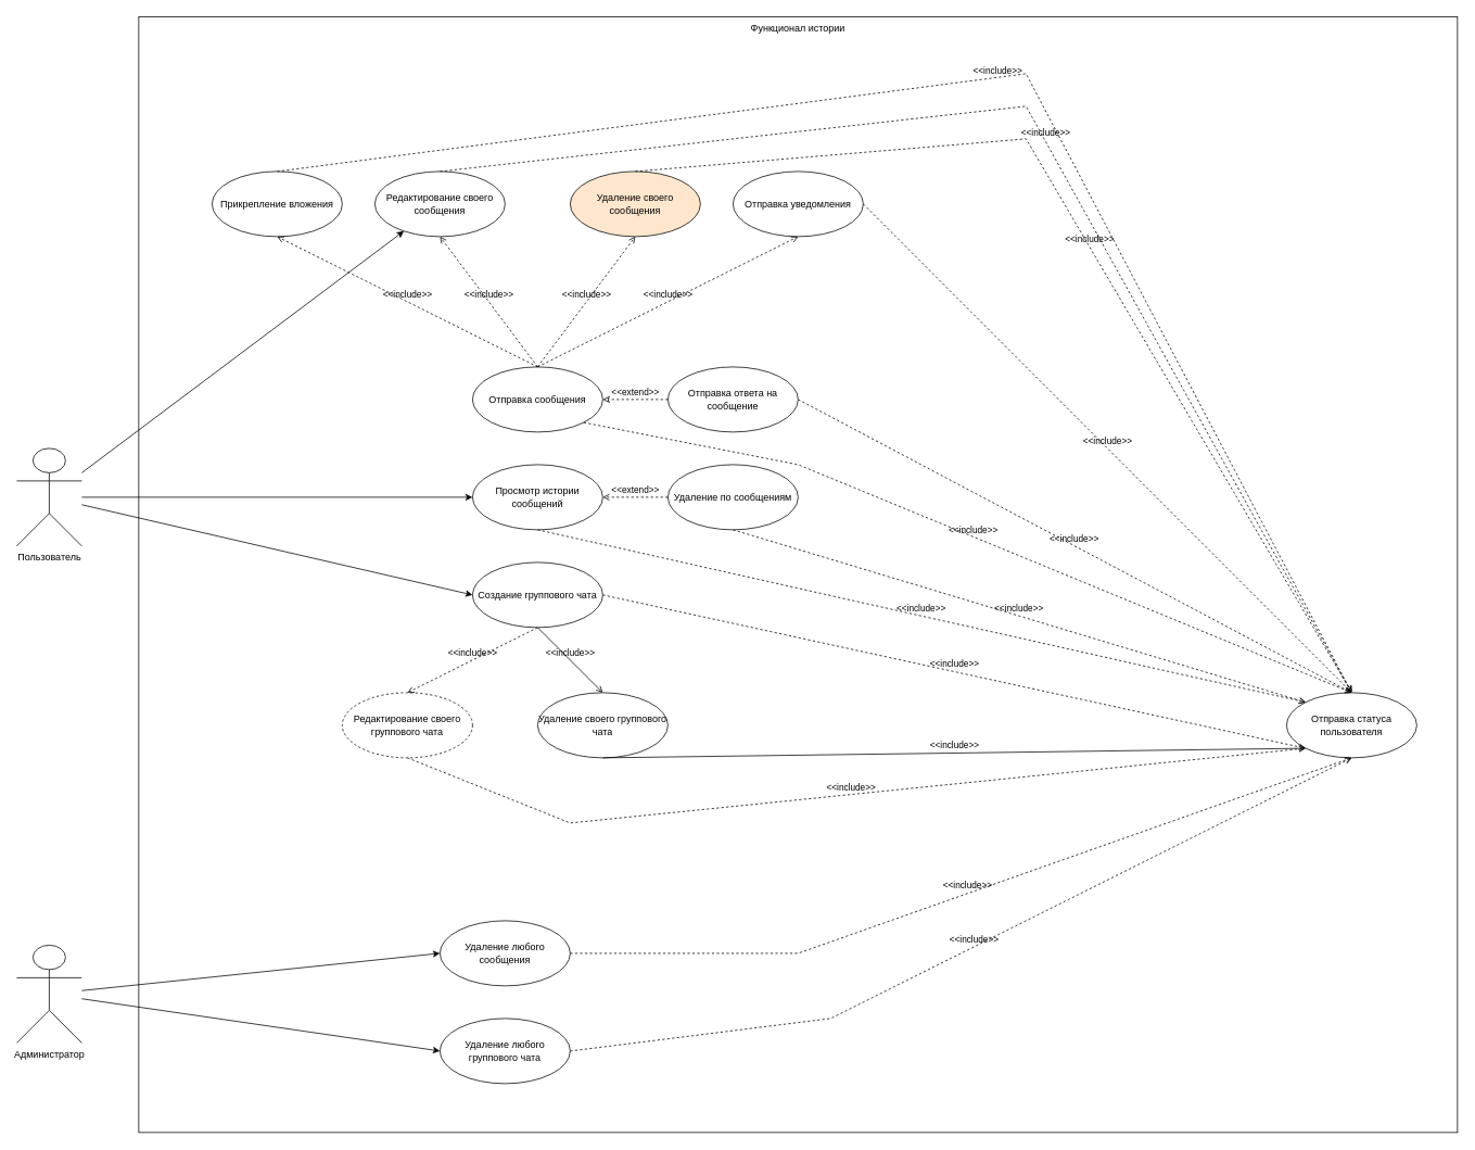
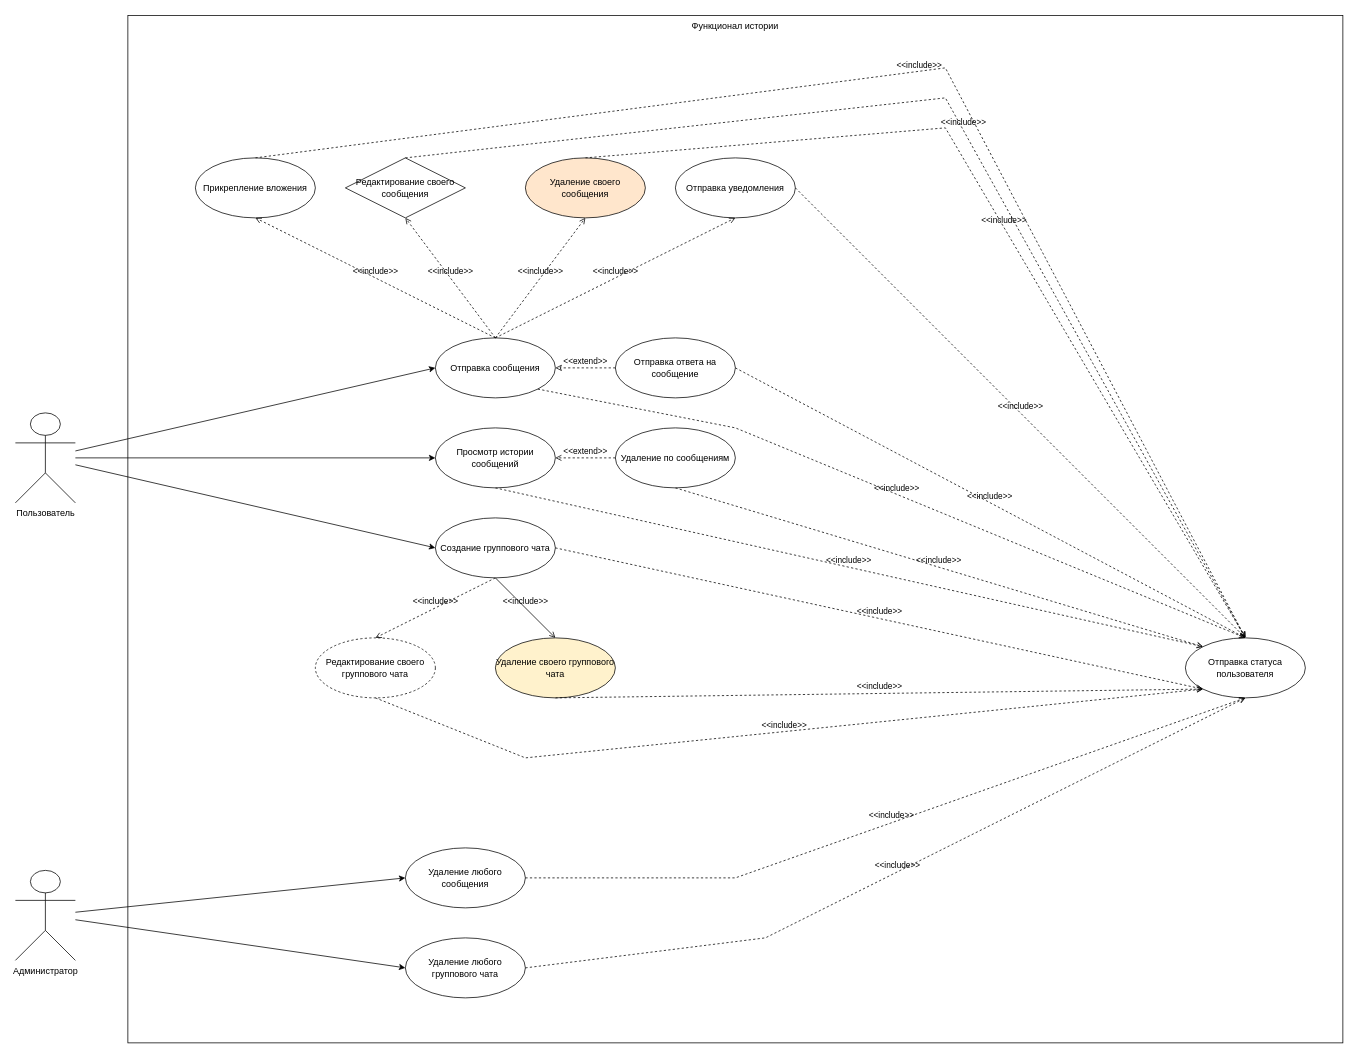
  <mxCell id="0" />
  <mxCell id="1" parent="0" />
  <mxCell id="2" value="Функционал истории" style="rounded=0;whiteSpace=wrap;html=1;align=center;verticalAlign=top;shadow=0;" vertex="1" parent="1"><mxGeometry x="170" y="20" width="1620" height="1370" as="geometry" /></mxCell>
- <mxCell id="3" style="edgeStyle=none;html=1;" edge="1" parent="1" source="6" target="11"><mxGeometry relative="1" as="geometry" /></mxCell>
+ <mxCell id="3" style="edgeStyle=none;html=1;entryX=0;entryY=0.5;entryDx=0;entryDy=0;" edge="1" parent="1" source="6" target="7"><mxGeometry relative="1" as="geometry" /></mxCell>
  <mxCell id="4" style="edgeStyle=none;html=1;entryX=0;entryY=0.5;entryDx=0;entryDy=0;" edge="1" parent="1" source="6" target="9"><mxGeometry relative="1" as="geometry" /></mxCell>
  <mxCell id="5" style="edgeStyle=none;html=1;entryX=0;entryY=0.5;entryDx=0;entryDy=0;" edge="1" parent="1" source="6" target="8"><mxGeometry relative="1" as="geometry" /></mxCell>
  <mxCell id="6" value="Пользователь" style="shape=umlActor;verticalLabelPosition=bottom;verticalAlign=top;html=1;outlineConnect=0;" vertex="1" parent="1"><mxGeometry x="20" y="550" width="80" height="120" as="geometry" /></mxCell>
  <mxCell id="7" value="Отправка сообщения" style="ellipse;whiteSpace=wrap;html=1;" vertex="1" parent="1"><mxGeometry x="580" y="450" width="160" height="80" as="geometry" /></mxCell>
  <mxCell id="8" value="Просмотр истории сообщений" style="ellipse;whiteSpace=wrap;html=1;" vertex="1" parent="1"><mxGeometry x="580" y="570" width="160" height="80" as="geometry" /></mxCell>
  <mxCell id="9" value="Создание группового чата" style="ellipse;whiteSpace=wrap;html=1;" vertex="1" parent="1"><mxGeometry x="580" y="690" width="160" height="80" as="geometry" /></mxCell>
  <mxCell id="10" value="Удаление своего сообщения" style="ellipse;whiteSpace=wrap;html=1;fillColor=#ffe6cc;" vertex="1" parent="1"><mxGeometry x="700" y="210" width="160" height="80" as="geometry" /></mxCell>
- <mxCell id="11" value="Редактирование своего сообщения" style="ellipse;whiteSpace=wrap;html=1;" vertex="1" parent="1"><mxGeometry y="210" width="160" height="80" as="geometry" x="460" /></mxCell>
- <mxCell id="12" value="Удаление своего группового чата" style="ellipse;whiteSpace=wrap;html=1;" vertex="1" parent="1"><mxGeometry x="660" y="850" width="160" height="80" as="geometry" /></mxCell>
+ <mxCell id="11" value="Редактирование своего сообщения" style="rhombus;whiteSpace=wrap;html=1;" vertex="1" parent="1"><mxGeometry y="210" width="160" height="80" as="geometry" x="460" /></mxCell>
+ <mxCell id="12" value="Удаление своего группового чата" style="ellipse;whiteSpace=wrap;html=1;fillColor=#fff2cc;" vertex="1" parent="1"><mxGeometry x="660" y="850" width="160" height="80" as="geometry" /></mxCell>
  <mxCell id="13" value="Прикрепление вложения" style="ellipse;whiteSpace=wrap;html=1;" vertex="1" parent="1"><mxGeometry x="260" y="210" width="160" height="80" as="geometry" /></mxCell>
  <mxCell id="14" value="Отправка статуса пользователя" style="ellipse;whiteSpace=wrap;html=1;" vertex="1" parent="1"><mxGeometry x="1580" y="850" width="160" height="80" as="geometry" /></mxCell>
  <mxCell id="15" value="Удаление по сообщениям" style="ellipse;whiteSpace=wrap;html=1;" vertex="1" parent="1"><mxGeometry x="820" y="570" width="160" height="80" as="geometry" /></mxCell>
  <mxCell id="16" value="Редактирование своего группового чата" style="ellipse;whiteSpace=wrap;html=1;dashed=1;" vertex="1" parent="1"><mxGeometry x="420" y="850" width="160" height="80" as="geometry" /></mxCell>
  <mxCell id="17" value="Отправка уведомления" style="ellipse;whiteSpace=wrap;html=1;" vertex="1" parent="1"><mxGeometry x="900" y="210" width="160" height="80" as="geometry" /></mxCell>
  <mxCell id="18" value="&amp;lt;&amp;lt;include&amp;gt;&amp;gt;" style="html=1;verticalAlign=bottom;labelBackgroundColor=none;endArrow=open;endFill=0;dashed=1;rounded=0;entryX=0.5;entryY=1;entryDx=0;entryDy=0;exitX=0.5;exitY=0;exitDx=0;exitDy=0;" edge="1" parent="1" source="7" target="13"><mxGeometry width="160" relative="1" as="geometry"><mxPoint x="750.002" y="410.002" as="sourcePoint" /><mxPoint x="890.17" y="417.01" as="targetPoint" /></mxGeometry></mxCell>
  <mxCell id="19" value="&amp;lt;&amp;lt;include&amp;gt;&amp;gt;" style="html=1;verticalAlign=bottom;labelBackgroundColor=none;endArrow=open;endFill=0;dashed=1;rounded=0;entryX=0.5;entryY=1;entryDx=0;entryDy=0;exitX=0.5;exitY=0;exitDx=0;exitDy=0;" edge="1" parent="1" source="7" target="11"><mxGeometry width="160" relative="1" as="geometry"><mxPoint x="859.832" y="522.992" as="sourcePoint" /><mxPoint x="1000" y="530" as="targetPoint" /></mxGeometry></mxCell>
  <mxCell id="20" value="&amp;lt;&amp;lt;include&amp;gt;&amp;gt;" style="html=1;verticalAlign=bottom;labelBackgroundColor=none;endArrow=open;endFill=0;dashed=0;rounded=0;entryX=0.5;entryY=0;entryDx=0;entryDy=0;exitX=0.5;exitY=1;exitDx=0;exitDy=0;" edge="1" parent="1" source="9" target="12"><mxGeometry width="160" relative="1" as="geometry"><mxPoint x="879.832" y="542.992" as="sourcePoint" /><mxPoint x="1020" y="550" as="targetPoint" /></mxGeometry></mxCell>
  <mxCell id="21" value="&amp;lt;&amp;lt;include&amp;gt;&amp;gt;" style="html=1;verticalAlign=bottom;labelBackgroundColor=none;endArrow=open;endFill=0;dashed=1;rounded=0;entryX=0.5;entryY=1;entryDx=0;entryDy=0;exitX=0.5;exitY=0;exitDx=0;exitDy=0;" edge="1" parent="1" source="7" target="10"><mxGeometry width="160" relative="1" as="geometry"><mxPoint x="889.832" y="552.992" as="sourcePoint" /><mxPoint x="1030" y="560" as="targetPoint" /></mxGeometry></mxCell>
  <mxCell id="22" value="&amp;lt;&amp;lt;extend&amp;gt;&amp;gt;" style="html=1;verticalAlign=bottom;labelBackgroundColor=none;endArrow=open;endFill=0;dashed=1;rounded=0;entryX=1;entryY=0.5;entryDx=0;entryDy=0;exitX=0;exitY=0.5;exitDx=0;exitDy=0;" edge="1" parent="1" source="15" target="8"><mxGeometry width="160" relative="1" as="geometry"><mxPoint x="1000" y="480" as="sourcePoint" /><mxPoint x="970" y="560" as="targetPoint" /></mxGeometry></mxCell>
  <mxCell id="23" value="&amp;lt;&amp;lt;include&amp;gt;&amp;gt;" style="html=1;verticalAlign=bottom;labelBackgroundColor=none;endArrow=open;endFill=0;dashed=1;rounded=0;entryX=0.5;entryY=1;entryDx=0;entryDy=0;" edge="1" parent="1" target="17"><mxGeometry width="160" relative="1" as="geometry"><mxPoint x="660" y="450" as="sourcePoint" /><mxPoint x="790" y="380" as="targetPoint" /></mxGeometry></mxCell>
  <mxCell id="24" value="&amp;lt;&amp;lt;include&amp;gt;&amp;gt;" style="html=1;verticalAlign=bottom;labelBackgroundColor=none;endArrow=open;endFill=0;dashed=1;rounded=0;entryX=0.5;entryY=0;entryDx=0;entryDy=0;exitX=0.5;exitY=1;exitDx=0;exitDy=0;" edge="1" parent="1" source="9" target="16"><mxGeometry width="160" relative="1" as="geometry"><mxPoint x="670" y="780" as="sourcePoint" /><mxPoint x="710" y="860" as="targetPoint" /></mxGeometry></mxCell>
  <mxCell id="25" style="edgeStyle=none;html=1;entryX=0;entryY=0.5;entryDx=0;entryDy=0;" edge="1" parent="1" source="27" target="28"><mxGeometry relative="1" as="geometry" /></mxCell>
  <mxCell id="26" style="edgeStyle=none;html=1;entryX=0;entryY=0.5;entryDx=0;entryDy=0;" edge="1" parent="1" source="27" target="29"><mxGeometry relative="1" as="geometry" /></mxCell>
  <mxCell id="27" value="Администратор" style="shape=umlActor;verticalLabelPosition=bottom;verticalAlign=top;html=1;outlineConnect=0;" vertex="1" parent="1"><mxGeometry x="20" y="1160" width="80" height="120" as="geometry" /></mxCell>
  <mxCell id="28" value="Удаление любого группового чата" style="ellipse;whiteSpace=wrap;html=1;" vertex="1" parent="1"><mxGeometry x="540" y="1250" width="160" height="80" as="geometry" /></mxCell>
  <mxCell id="29" value="Удаление любого сообщения" style="ellipse;whiteSpace=wrap;html=1;" vertex="1" parent="1"><mxGeometry x="540" y="1130" width="160" height="80" as="geometry" /></mxCell>
  <mxCell id="30" value="&amp;lt;&amp;lt;include&amp;gt;&amp;gt;" style="html=1;verticalAlign=bottom;labelBackgroundColor=none;endArrow=open;endFill=0;dashed=1;rounded=0;exitX=1;exitY=0.5;exitDx=0;exitDy=0;entryX=0.5;entryY=1;entryDx=0;entryDy=0;" edge="1" parent="1" source="29" target="14"><mxGeometry width="160" relative="1" as="geometry"><mxPoint x="710" y="1070" as="sourcePoint" /><mxPoint x="1100" y="1050" as="targetPoint" /><Array as="points"><mxPoint x="980" y="1170" /></Array></mxGeometry></mxCell>
  <mxCell id="31" value="&amp;lt;&amp;lt;include&amp;gt;&amp;gt;" style="html=1;verticalAlign=bottom;labelBackgroundColor=none;endArrow=open;endFill=0;dashed=1;rounded=0;entryX=0.5;entryY=1;entryDx=0;entryDy=0;exitX=1;exitY=0.5;exitDx=0;exitDy=0;" edge="1" parent="1" source="28" target="14"><mxGeometry width="160" relative="1" as="geometry"><mxPoint x="740" y="1280" as="sourcePoint" /><mxPoint x="1060" y="1120" as="targetPoint" /><Array as="points"><mxPoint x="1020" y="1250" /></Array></mxGeometry></mxCell>
- <mxCell id="32" value="&amp;lt;&amp;lt;include&amp;gt;&amp;gt;" style="html=1;verticalAlign=bottom;labelBackgroundColor=none;endArrow=open;endFill=0;dashed=0;rounded=0;exitX=0.5;exitY=1;exitDx=0;exitDy=0;entryX=0;entryY=1;entryDx=0;entryDy=0;" edge="1" parent="1" source="12" target="14"><mxGeometry width="160" relative="1" as="geometry"><mxPoint x="750" y="740" as="sourcePoint" /><mxPoint x="1040" y="1040" as="targetPoint" /></mxGeometry></mxCell>
+ <mxCell id="32" value="&amp;lt;&amp;lt;include&amp;gt;&amp;gt;" style="html=1;verticalAlign=bottom;labelBackgroundColor=none;endArrow=open;endFill=0;dashed=1;rounded=0;exitX=0.5;exitY=1;exitDx=0;exitDy=0;entryX=0;entryY=1;entryDx=0;entryDy=0;" edge="1" parent="1" source="12" target="14"><mxGeometry width="160" relative="1" as="geometry"><mxPoint x="750" y="740" as="sourcePoint" /><mxPoint x="1040" y="1040" as="targetPoint" /></mxGeometry></mxCell>
  <mxCell id="33" value="&amp;lt;&amp;lt;include&amp;gt;&amp;gt;" style="html=1;verticalAlign=bottom;labelBackgroundColor=none;endArrow=open;endFill=0;dashed=1;rounded=0;entryX=0;entryY=1;entryDx=0;entryDy=0;exitX=0.5;exitY=1;exitDx=0;exitDy=0;" edge="1" parent="1" source="16" target="14"><mxGeometry width="160" relative="1" as="geometry"><mxPoint x="760" y="750" as="sourcePoint" /><mxPoint x="1063.431" y="1001.716" as="targetPoint" /><Array as="points"><mxPoint x="700" y="1010" /></Array></mxGeometry></mxCell>
  <mxCell id="34" value="&amp;lt;&amp;lt;include&amp;gt;&amp;gt;" style="html=1;verticalAlign=bottom;labelBackgroundColor=none;endArrow=open;endFill=0;dashed=1;rounded=0;exitX=1;exitY=0.5;exitDx=0;exitDy=0;entryX=0;entryY=1;entryDx=0;entryDy=0;" edge="1" parent="1" target="14"><mxGeometry width="160" relative="1" as="geometry"><mxPoint x="740" y="730" as="sourcePoint" /><mxPoint x="1280" y="1000" as="targetPoint" /></mxGeometry></mxCell>
  <mxCell id="35" value="&amp;lt;&amp;lt;include&amp;gt;&amp;gt;" style="html=1;verticalAlign=bottom;labelBackgroundColor=none;endArrow=open;endFill=0;dashed=1;rounded=0;entryX=0;entryY=0;entryDx=0;entryDy=0;exitX=0.5;exitY=1;exitDx=0;exitDy=0;" edge="1" parent="1" source="8" target="14"><mxGeometry x="-0.001" width="160" relative="1" as="geometry"><mxPoint x="750" y="740" as="sourcePoint" /><mxPoint x="1053.431" y="991.716" as="targetPoint" /><Array as="points" /><mxPoint as="offset" /></mxGeometry></mxCell>
  <mxCell id="36" value="&amp;lt;&amp;lt;include&amp;gt;&amp;gt;" style="html=1;verticalAlign=bottom;labelBackgroundColor=none;endArrow=open;endFill=0;dashed=1;rounded=0;exitX=0.5;exitY=1;exitDx=0;exitDy=0;entryX=0;entryY=0;entryDx=0;entryDy=0;" edge="1" parent="1" source="15" target="14"><mxGeometry x="-0.001" width="160" relative="1" as="geometry"><mxPoint x="670" y="660" as="sourcePoint" /><mxPoint x="1040" y="980" as="targetPoint" /><mxPoint as="offset" /><Array as="points" /></mxGeometry></mxCell>
  <mxCell id="37" value="&amp;lt;&amp;lt;include&amp;gt;&amp;gt;" style="html=1;verticalAlign=bottom;labelBackgroundColor=none;endArrow=open;endFill=0;dashed=1;rounded=0;exitX=1;exitY=1;exitDx=0;exitDy=0;entryX=0.5;entryY=0;entryDx=0;entryDy=0;" edge="1" parent="1" source="7" target="14"><mxGeometry x="-0.001" width="160" relative="1" as="geometry"><mxPoint x="910" y="660" as="sourcePoint" /><mxPoint x="1110" y="980" as="targetPoint" /><mxPoint as="offset" /><Array as="points"><mxPoint x="980" y="570" /></Array></mxGeometry></mxCell>
  <mxCell id="38" value="&amp;lt;&amp;lt;include&amp;gt;&amp;gt;" style="html=1;verticalAlign=bottom;labelBackgroundColor=none;endArrow=open;endFill=0;dashed=1;rounded=0;exitX=1;exitY=0.5;exitDx=0;exitDy=0;entryX=0.5;entryY=0;entryDx=0;entryDy=0;" edge="1" parent="1" source="17" target="14"><mxGeometry x="-0.001" width="160" relative="1" as="geometry"><mxPoint x="750" y="500" as="sourcePoint" /><mxPoint x="1110" y="980" as="targetPoint" /><mxPoint as="offset" /><Array as="points" /></mxGeometry></mxCell>
  <mxCell id="39" value="&amp;lt;&amp;lt;include&amp;gt;&amp;gt;" style="html=1;verticalAlign=bottom;labelBackgroundColor=none;endArrow=open;endFill=0;dashed=1;rounded=0;exitX=0.5;exitY=0;exitDx=0;exitDy=0;entryX=0.5;entryY=0;entryDx=0;entryDy=0;" edge="1" parent="1" source="10" target="14"><mxGeometry x="-0.001" width="160" relative="1" as="geometry"><mxPoint x="1070" y="340" as="sourcePoint" /><mxPoint x="1110" y="980" as="targetPoint" /><mxPoint as="offset" /><Array as="points"><mxPoint x="1260" y="170" /></Array></mxGeometry></mxCell>
  <mxCell id="40" value="&amp;lt;&amp;lt;include&amp;gt;&amp;gt;" style="html=1;verticalAlign=bottom;labelBackgroundColor=none;endArrow=open;endFill=0;dashed=1;rounded=0;exitX=0.5;exitY=0;exitDx=0;exitDy=0;entryX=0.5;entryY=0;entryDx=0;entryDy=0;" edge="1" parent="1" source="11" target="14"><mxGeometry x="-0.001" width="160" relative="1" as="geometry"><mxPoint x="790" y="300" as="sourcePoint" /><mxPoint x="1110" y="980" as="targetPoint" /><mxPoint as="offset" /><Array as="points"><mxPoint x="1260" y="130" /></Array></mxGeometry></mxCell>
  <mxCell id="41" value="&amp;lt;&amp;lt;include&amp;gt;&amp;gt;" style="html=1;verticalAlign=bottom;labelBackgroundColor=none;endArrow=open;endFill=0;dashed=1;rounded=0;exitX=0.5;exitY=0;exitDx=0;exitDy=0;entryX=0.5;entryY=0;entryDx=0;entryDy=0;" edge="1" parent="1" source="13" target="14"><mxGeometry x="-0.001" width="160" relative="1" as="geometry"><mxPoint x="550" y="300" as="sourcePoint" /><mxPoint x="1110" y="980" as="targetPoint" /><mxPoint as="offset" /><Array as="points"><mxPoint x="1260" y="90" /></Array></mxGeometry></mxCell>
  <mxCell id="42" value="Отправка ответа на сообщение" style="ellipse;whiteSpace=wrap;html=1;" vertex="1" parent="1"><mxGeometry x="820" y="450" width="160" height="80" as="geometry" /></mxCell>
  <mxCell id="43" value="&amp;lt;&amp;lt;extend&amp;gt;&amp;gt;" style="html=1;verticalAlign=bottom;labelBackgroundColor=none;endArrow=classic;endFill=0;dashed=1;rounded=0;entryX=1;entryY=0.5;entryDx=0;entryDy=0;exitX=0;exitY=0.5;exitDx=0;exitDy=0;" edge="1" parent="1" source="42" target="7"><mxGeometry width="160" relative="1" as="geometry"><mxPoint x="830" y="620" as="sourcePoint" /><mxPoint x="750" y="620" as="targetPoint" /></mxGeometry></mxCell>
  <mxCell id="44" value="&amp;lt;&amp;lt;include&amp;gt;&amp;gt;" style="html=1;verticalAlign=bottom;labelBackgroundColor=none;endArrow=open;endFill=0;dashed=1;rounded=0;exitX=1;exitY=0.5;exitDx=0;exitDy=0;entryX=0.5;entryY=0;entryDx=0;entryDy=0;" edge="1" parent="1" source="42" target="14"><mxGeometry x="-0.001" width="160" relative="1" as="geometry"><mxPoint x="1070" y="260" as="sourcePoint" /><mxPoint x="1620" y="860" as="targetPoint" /><mxPoint as="offset" /><Array as="points" /></mxGeometry></mxCell>
